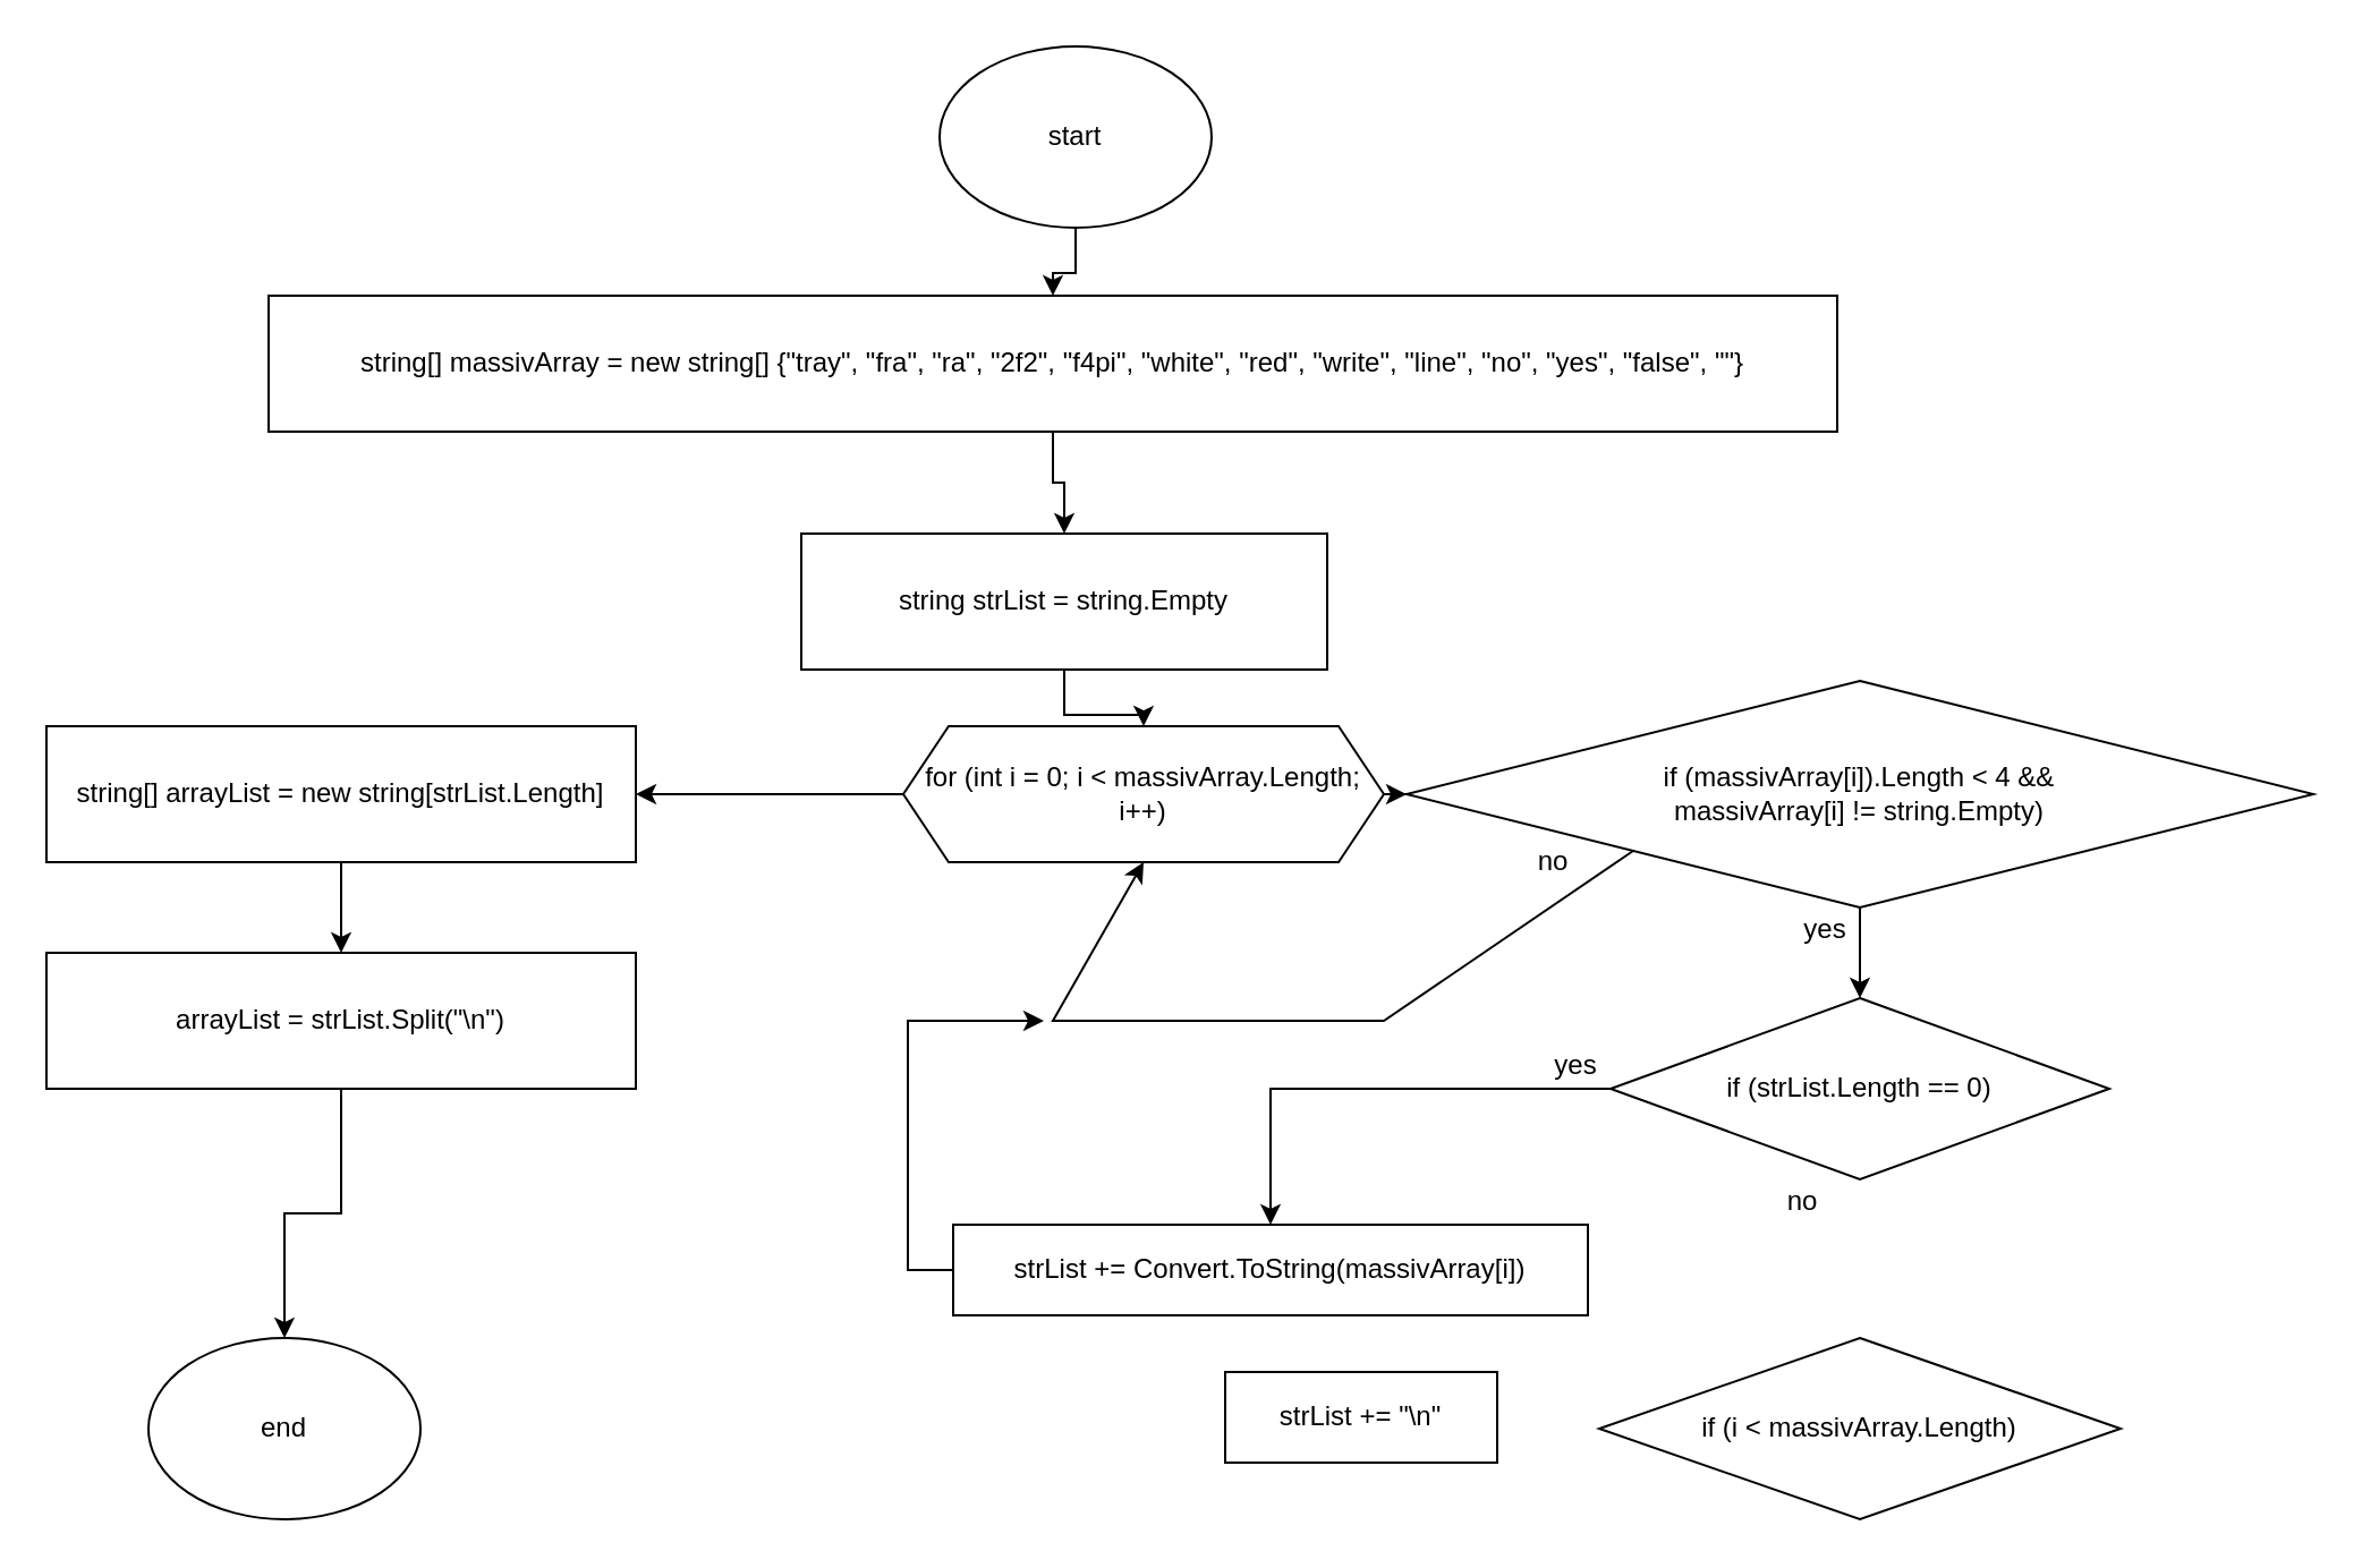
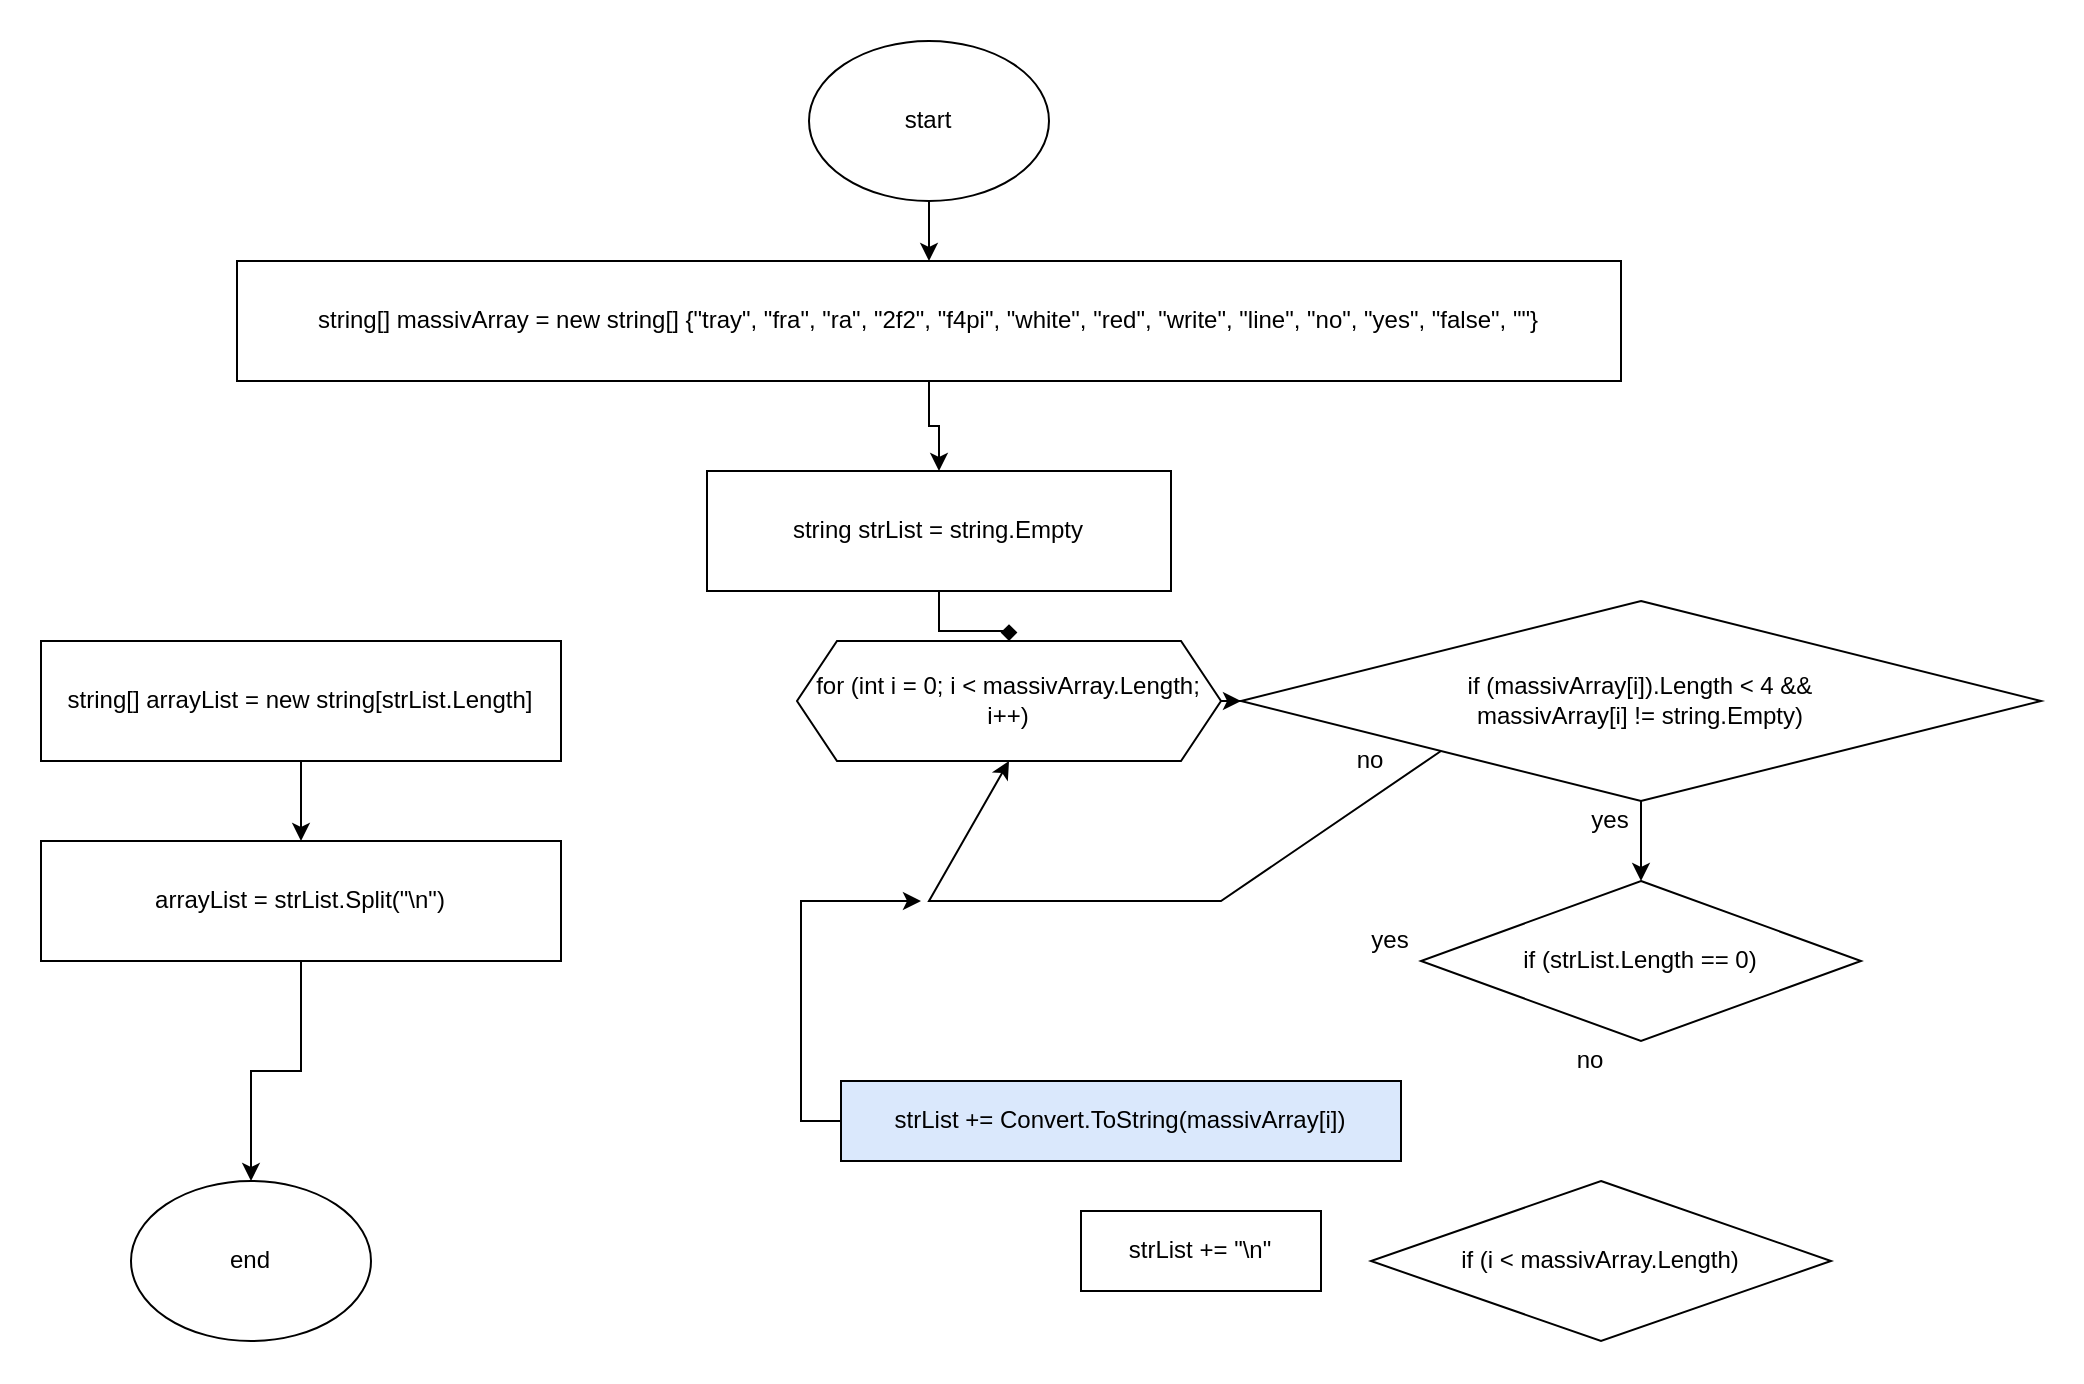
  <mxCell id="0" />
  <mxCell id="1" parent="0" />
  <mxCell id="2" value="" style="edgeStyle=orthogonalEdgeStyle;rounded=0;orthogonalLoop=1;jettySize=auto;html=1;" parent="1" source="3" target="5" edge="1"><mxGeometry relative="1" as="geometry" /></mxCell>
- <mxCell id="3" value="start" style="ellipse;whiteSpace=wrap;html=1;" parent="1" vertex="1"><mxGeometry x="414" y="20" width="120" height="80" as="geometry" /></mxCell>
+ <mxCell id="3" value="start" style="ellipse;whiteSpace=wrap;html=1;" parent="1" vertex="1"><mxGeometry x="404" width="120" height="80" as="geometry" y="20" /></mxCell>
  <mxCell id="4" value="" style="edgeStyle=orthogonalEdgeStyle;rounded=0;orthogonalLoop=1;jettySize=auto;html=1;" parent="1" source="5" target="12" edge="1"><mxGeometry relative="1" as="geometry" /></mxCell>
  <mxCell id="5" value="string[] massivArray = new string[] {&quot;tray&quot;, &quot;fra&quot;, &quot;ra&quot;, &quot;2f2&quot;, &quot;f4pi&quot;, &quot;white&quot;, &quot;red&quot;, &quot;write&quot;, &quot;line&quot;, &quot;no&quot;, &quot;yes&quot;, &quot;false&quot;, &quot;&quot;}" style="rounded=0;whiteSpace=wrap;html=1;" parent="1" vertex="1"><mxGeometry x="118" y="130" width="692" height="60" as="geometry" /></mxCell>
  <mxCell id="6" value="" style="edgeStyle=orthogonalEdgeStyle;rounded=0;orthogonalLoop=1;jettySize=auto;html=1;" parent="1" source="8" target="10" edge="1"><mxGeometry relative="1" as="geometry" /></mxCell>
- <mxCell id="7" value="" style="edgeStyle=orthogonalEdgeStyle;rounded=0;orthogonalLoop=1;jettySize=auto;html=1;" parent="1" source="8" target="24" edge="1"><mxGeometry relative="1" as="geometry" /></mxCell>
  <mxCell id="8" value="for (int i = 0; i &amp;lt; massivArray.Length; i++)" style="shape=hexagon;perimeter=hexagonPerimeter2;whiteSpace=wrap;html=1;fixedSize=1;" parent="1" vertex="1"><mxGeometry x="398" y="320" width="212" height="60" as="geometry" /></mxCell>
  <mxCell id="9" value="" style="edgeStyle=orthogonalEdgeStyle;rounded=0;orthogonalLoop=1;jettySize=auto;html=1;" parent="1" source="10" target="18" edge="1"><mxGeometry relative="1" as="geometry"><mxPoint x="820" y="470" as="targetPoint" /></mxGeometry></mxCell>
  <mxCell id="10" value="if (&lt;span&gt;massivArray[i]).Length &amp;lt; 4 &amp;amp;&amp;amp;&lt;br&gt;&lt;/span&gt;&lt;span&gt;massivArray[i] != string.Empty&lt;/span&gt;)" style="rhombus;whiteSpace=wrap;html=1;" parent="1" vertex="1"><mxGeometry x="620" y="300" width="400" height="100" as="geometry" /></mxCell>
- <mxCell id="11" value="" style="edgeStyle=orthogonalEdgeStyle;rounded=0;orthogonalLoop=1;jettySize=auto;html=1;" parent="1" source="12" target="8" edge="1"><mxGeometry relative="1" as="geometry" /></mxCell>
+ <mxCell id="11" value="" style="edgeStyle=orthogonalEdgeStyle;rounded=0;orthogonalLoop=1;jettySize=auto;html=1;endArrow=diamond;" parent="1" source="12" target="8" edge="1"><mxGeometry relative="1" as="geometry" /></mxCell>
  <mxCell id="12" value="string strList = string.Empty" style="rounded=0;whiteSpace=wrap;html=1;" parent="1" vertex="1"><mxGeometry x="353" y="235" width="232" height="60" as="geometry" /></mxCell>
  <mxCell id="13" value="strList += &quot;\n&quot;" style="whiteSpace=wrap;html=1;" parent="1" vertex="1"><mxGeometry x="540" y="605" width="120" height="40" as="geometry" /></mxCell>
  <mxCell id="14" value="yes" style="text;html=1;strokeColor=none;fillColor=none;align=center;verticalAlign=middle;whiteSpace=wrap;rounded=0;" parent="1" vertex="1"><mxGeometry x="790" y="400" width="30" height="20" as="geometry" /></mxCell>
  <mxCell id="15" value="" style="endArrow=classic;html=1;rounded=0;exitX=0;exitY=1;exitDx=0;exitDy=0;entryX=0.5;entryY=1;entryDx=0;entryDy=0;" parent="1" source="10" target="8" edge="1"><mxGeometry width="50" height="50" relative="1" as="geometry"><mxPoint x="550" y="300" as="sourcePoint" /><mxPoint x="600" y="250" as="targetPoint" /><Array as="points"><mxPoint x="610" y="450" /><mxPoint x="464" y="450" /></Array></mxGeometry></mxCell>
  <mxCell id="16" value="no" style="text;html=1;strokeColor=none;fillColor=none;align=center;verticalAlign=middle;whiteSpace=wrap;rounded=0;" parent="1" vertex="1"><mxGeometry x="670" y="370" width="30" height="20" as="geometry" /></mxCell>
- <mxCell id="17" value="" style="edgeStyle=orthogonalEdgeStyle;rounded=0;orthogonalLoop=1;jettySize=auto;html=1;" parent="1" source="18" target="19" edge="1"><mxGeometry relative="1" as="geometry"><mxPoint x="970" y="480" as="targetPoint" /></mxGeometry></mxCell>
  <mxCell id="18" value="if (strList.Length == 0)" style="rhombus;whiteSpace=wrap;html=1;" parent="1" vertex="1"><mxGeometry x="710" y="440" width="220" height="80" as="geometry" /></mxCell>
- <mxCell id="19" value="strList += Convert.ToString(massivArray[i])" style="rounded=0;whiteSpace=wrap;html=1;" parent="1" vertex="1"><mxGeometry x="420" y="540" width="280" height="40" as="geometry" /></mxCell>
+ <mxCell id="19" value="strList += Convert.ToString(massivArray[i])" style="rounded=0;whiteSpace=wrap;html=1;fillColor=#dae8fc;" parent="1" vertex="1"><mxGeometry x="420" y="540" width="280" height="40" as="geometry" /></mxCell>
  <mxCell id="20" value="no" style="text;html=1;strokeColor=none;fillColor=none;align=center;verticalAlign=middle;whiteSpace=wrap;rounded=0;" parent="1" vertex="1"><mxGeometry x="780" y="520" width="30" height="20" as="geometry" /></mxCell>
  <mxCell id="21" value="yes" style="text;html=1;strokeColor=none;fillColor=none;align=center;verticalAlign=middle;whiteSpace=wrap;rounded=0;" parent="1" vertex="1"><mxGeometry x="680" y="460" width="30" height="20" as="geometry" /></mxCell>
  <mxCell id="22" value="" style="endArrow=classic;html=1;rounded=0;exitX=0;exitY=0.5;exitDx=0;exitDy=0;" parent="1" source="19" edge="1"><mxGeometry width="50" height="50" relative="1" as="geometry"><mxPoint x="410" y="560" as="sourcePoint" /><mxPoint x="460" y="450" as="targetPoint" /><Array as="points"><mxPoint x="400" y="560" /><mxPoint x="400" y="450" /></Array></mxGeometry></mxCell>
  <mxCell id="23" value="" style="edgeStyle=orthogonalEdgeStyle;rounded=0;orthogonalLoop=1;jettySize=auto;html=1;" parent="1" source="24" target="26" edge="1"><mxGeometry relative="1" as="geometry" /></mxCell>
  <mxCell id="24" value="string[] arrayList = new string[strList.Length]" style="rounded=0;whiteSpace=wrap;html=1;" parent="1" vertex="1"><mxGeometry x="20" y="320" width="260" height="60" as="geometry" /></mxCell>
  <mxCell id="25" value="" style="edgeStyle=orthogonalEdgeStyle;rounded=0;orthogonalLoop=1;jettySize=auto;html=1;" parent="1" source="26" target="27" edge="1"><mxGeometry relative="1" as="geometry" /></mxCell>
  <mxCell id="26" value="arrayList = strList.Split(&quot;\n&quot;)" style="whiteSpace=wrap;html=1;rounded=0;" parent="1" vertex="1"><mxGeometry x="20" y="420" width="260" height="60" as="geometry" /></mxCell>
  <mxCell id="27" value="end" style="ellipse;whiteSpace=wrap;html=1;" parent="1" vertex="1"><mxGeometry x="65" y="590" width="120" height="80" as="geometry" /></mxCell>
- <mxCell id="28" value="if (i &amp;lt; massivArray.Length)" style="rhombus;whiteSpace=wrap;html=1;" vertex="1" parent="1"><mxGeometry x="705" y="590" width="230" height="80" as="geometry" /></mxCell>
+ <mxCell id="28" value="if (i &amp;lt; massivArray.Length)" style="rhombus;whiteSpace=wrap;html=1;" vertex="1" parent="1"><mxGeometry x="685" y="590" width="230" height="80" as="geometry" /></mxCell>
